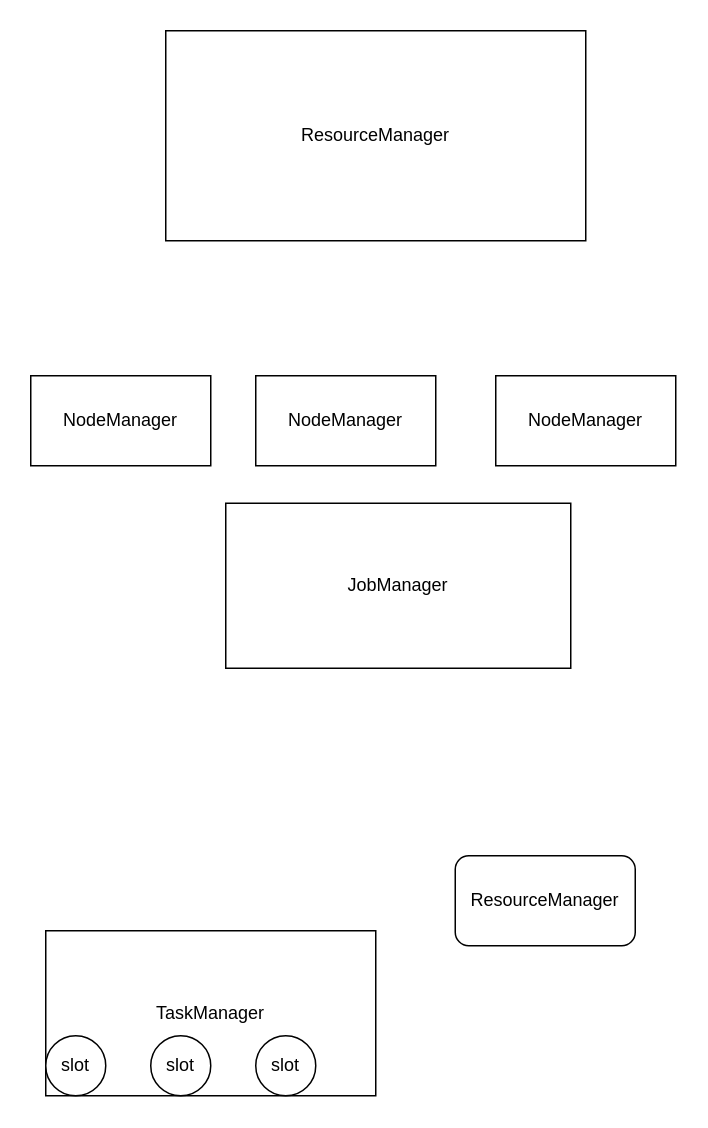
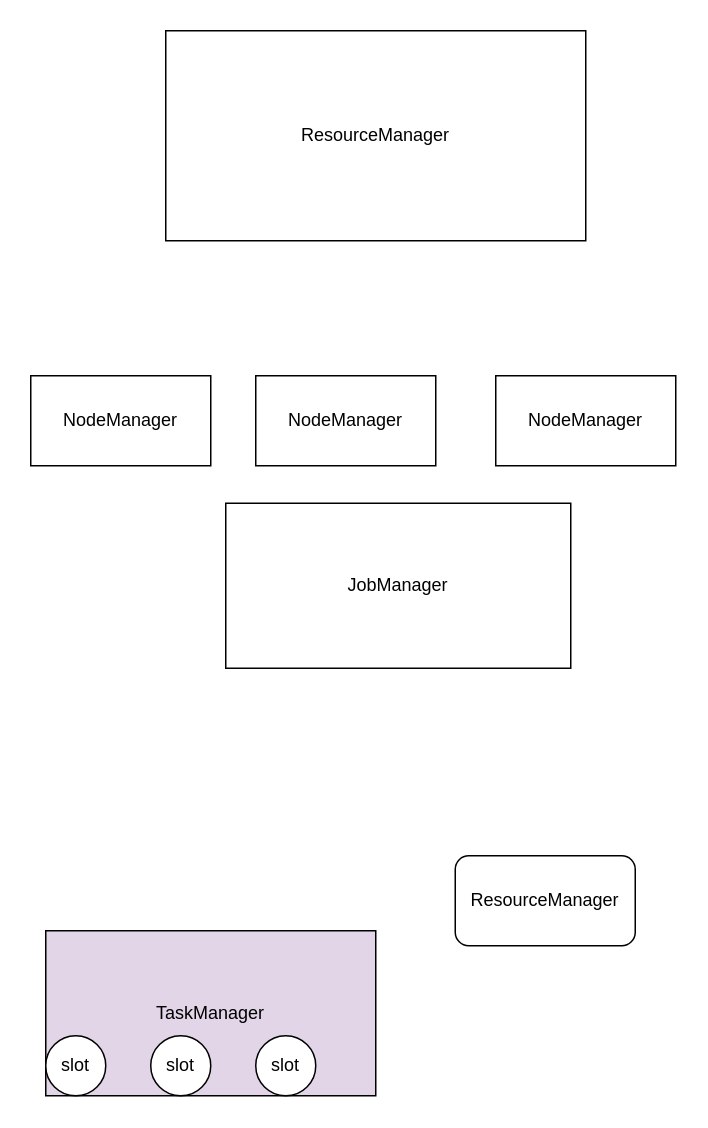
  <mxCell id="0" />
  <mxCell id="1" parent="0" />
  <mxCell id="2" value="ResourceManager" style="rounded=0;whiteSpace=wrap;html=1;" vertex="1" parent="1"><mxGeometry x="110" y="20" width="280" height="140" as="geometry" /></mxCell>
  <mxCell id="3" value="NodeManager" style="rounded=0;whiteSpace=wrap;html=1;" vertex="1" parent="1"><mxGeometry x="20" y="250" width="120" height="60" as="geometry" /></mxCell>
  <mxCell id="4" value="NodeManager" style="rounded=0;whiteSpace=wrap;html=1;" vertex="1" parent="1"><mxGeometry x="170" y="250" width="120" height="60" as="geometry" /></mxCell>
  <mxCell id="5" value="NodeManager" style="rounded=0;whiteSpace=wrap;html=1;" vertex="1" parent="1"><mxGeometry x="330" y="250" width="120" height="60" as="geometry" /></mxCell>
  <mxCell id="6" value="JobManager" style="rounded=0;whiteSpace=wrap;html=1;" vertex="1" parent="1"><mxGeometry x="150" y="335" width="230" height="110" as="geometry" /></mxCell>
- <mxCell id="7" value="TaskManager" style="rounded=0;whiteSpace=wrap;html=1;" vertex="1" parent="1"><mxGeometry x="30" y="620" width="220" height="110" as="geometry" /></mxCell>
+ <mxCell id="7" value="TaskManager" style="rounded=0;whiteSpace=wrap;html=1;fillColor=#e1d5e7;" vertex="1" parent="1"><mxGeometry x="30" y="620" width="220" height="110" as="geometry" /></mxCell>
  <mxCell id="8" value="slot" style="ellipse;whiteSpace=wrap;html=1;aspect=fixed;" vertex="1" parent="1"><mxGeometry x="30" y="690" width="40" height="40" as="geometry" /></mxCell>
  <mxCell id="9" value="slot" style="ellipse;whiteSpace=wrap;html=1;aspect=fixed;" vertex="1" parent="1"><mxGeometry x="100" y="690" width="40" height="40" as="geometry" /></mxCell>
  <mxCell id="10" value="slot" style="ellipse;whiteSpace=wrap;html=1;aspect=fixed;" vertex="1" parent="1"><mxGeometry x="170" y="690" width="40" height="40" as="geometry" /></mxCell>
  <mxCell id="11" value="ResourceManager" style="rounded=1;whiteSpace=wrap;html=1;" vertex="1" parent="1"><mxGeometry x="303" y="570" width="120" height="60" as="geometry" /></mxCell>
